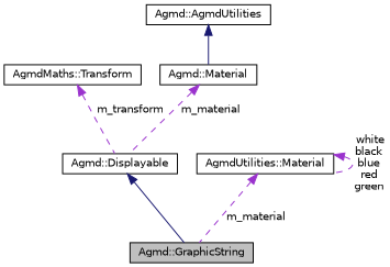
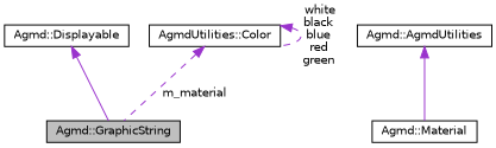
  digraph {
    node [color=black fillcolor=white fontname=Helvetica fontsize=10 shape=record style=filled]
    edge [color=darkorchid3 dir=back fontname=Helvetica fontsize=10 labelfontname=Helvetica labelfontsize=10 style=dashed]
    n1 [fillcolor=grey75 fontcolor=black height=0.2 label="Agmd::GraphicString" width=0.4]
    n2 [height=0.2 label="Agmd::Displayable" width=0.4]
-   n3 [height=0.2 label="AgmdMaths::Transform" width=0.4]
    n4 [height=0.2 label="Agmd::Material" width=0.4]
    n5 [height=0.2 label="Agmd::AgmdUtilities" width=0.4]
-   n6 [height=0.2 label="AgmdUtilities::Material" width=0.4]
-   n2 -> n1 [color=midnightblue style=solid]
-   n3 -> n2 [label=" m_transform"]
-   n4 -> n2 [label=" m_material"]
-   n5 -> n4 [color=midnightblue style=solid]
+   n6 [height=0.2 label="AgmdUtilities::Color" width=0.4]
+   n2 -> n1 [style=solid]
+   n5 -> n4 [style=solid]
    n6 -> n1 [label=" m_material"]
    n6 -> n6 [label=" white\nblack\nblue\nred\ngreen"]
  }
